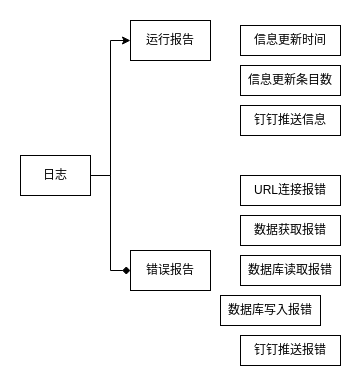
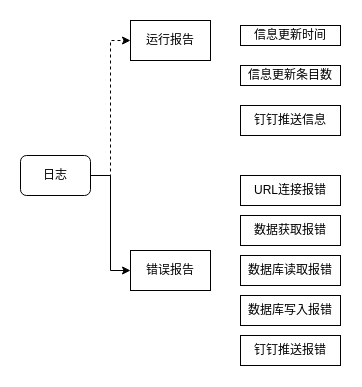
  <mxCell id="0" />
  <mxCell id="1" parent="0" />
- <mxCell id="2" style="edgeStyle=orthogonalEdgeStyle;rounded=0;orthogonalLoop=1;jettySize=auto;html=1;entryX=0;entryY=0.5;entryDx=0;entryDy=0;" edge="1" parent="1" source="4" target="5"><mxGeometry relative="1" as="geometry" /></mxCell>
- <mxCell id="3" style="edgeStyle=orthogonalEdgeStyle;rounded=0;orthogonalLoop=1;jettySize=auto;html=1;entryX=0;entryY=0.5;entryDx=0;entryDy=0;endArrow=diamond;" edge="1" parent="1" source="4" target="6"><mxGeometry relative="1" as="geometry" /></mxCell>
- <mxCell id="4" value="日志" style="rounded=0;whiteSpace=wrap;html=1;" vertex="1" parent="1"><mxGeometry x="20" y="155" width="70" height="40" as="geometry" /></mxCell>
+ <mxCell id="2" style="edgeStyle=orthogonalEdgeStyle;rounded=0;orthogonalLoop=1;jettySize=auto;html=1;entryX=0;entryY=0.5;entryDx=0;entryDy=0;dashed=1;" edge="1" parent="1" source="4" target="5"><mxGeometry relative="1" as="geometry" /></mxCell>
+ <mxCell id="3" style="edgeStyle=orthogonalEdgeStyle;rounded=0;orthogonalLoop=1;jettySize=auto;html=1;entryX=0;entryY=0.5;entryDx=0;entryDy=0;" edge="1" parent="1" source="4" target="6"><mxGeometry relative="1" as="geometry" /></mxCell>
+ <mxCell id="4" value="日志" style="whiteSpace=wrap;html=1;rounded=1;" vertex="1" parent="1"><mxGeometry x="20" y="155" width="70" height="40" as="geometry" /></mxCell>
  <mxCell id="5" value="运行报告" style="rounded=0;whiteSpace=wrap;html=1;" vertex="1" parent="1"><mxGeometry x="130" y="20" width="80" height="40" as="geometry" /></mxCell>
  <mxCell id="6" value="错误报告" style="rounded=0;whiteSpace=wrap;html=1;" vertex="1" parent="1"><mxGeometry x="130" y="250" width="80" height="40" as="geometry" /></mxCell>
- <mxCell id="7" value="信息更新时间" style="rounded=0;whiteSpace=wrap;html=1;" vertex="1" parent="1"><mxGeometry x="240" y="25" width="100" height="30" as="geometry" /></mxCell>
- <mxCell id="8" value="信息更新条目数" style="rounded=0;whiteSpace=wrap;html=1;" vertex="1" parent="1"><mxGeometry x="240" y="65" width="100" height="30" as="geometry" /></mxCell>
- <mxCell id="9" value="数据库写入报错" style="rounded=0;whiteSpace=wrap;html=1;" vertex="1" parent="1"><mxGeometry x="220" y="295" width="100" height="30" as="geometry" /></mxCell>
+ <mxCell id="7" value="信息更新时间" style="rounded=0;whiteSpace=wrap;html=1;" vertex="1" parent="1"><mxGeometry x="240" y="25" width="100" height="20" as="geometry" /></mxCell>
+ <mxCell id="8" value="信息更新条目数" style="rounded=0;whiteSpace=wrap;html=1;" vertex="1" parent="1"><mxGeometry x="240" y="65" width="100" height="20" as="geometry" /></mxCell>
+ <mxCell id="9" value="数据库写入报错" style="rounded=0;whiteSpace=wrap;html=1;" vertex="1" parent="1"><mxGeometry x="240" y="295" width="100" height="30" as="geometry" /></mxCell>
  <mxCell id="10" value="数据库读取报错" style="rounded=0;whiteSpace=wrap;html=1;" vertex="1" parent="1"><mxGeometry x="240" y="255" width="100" height="30" as="geometry" /></mxCell>
  <mxCell id="11" value="URL连接报错" style="rounded=0;whiteSpace=wrap;html=1;" vertex="1" parent="1"><mxGeometry x="240" y="175" width="100" height="30" as="geometry" /></mxCell>
  <mxCell id="12" value="数据获取报错" style="rounded=0;whiteSpace=wrap;html=1;" vertex="1" parent="1"><mxGeometry x="240" y="215" width="100" height="30" as="geometry" /></mxCell>
  <mxCell id="13" value="钉钉推送报错" style="rounded=0;whiteSpace=wrap;html=1;" vertex="1" parent="1"><mxGeometry x="240" y="335" width="100" height="30" as="geometry" /></mxCell>
  <mxCell id="14" value="钉钉推送信息" style="rounded=0;whiteSpace=wrap;html=1;" vertex="1" parent="1"><mxGeometry x="240" y="105" width="100" height="30" as="geometry" /></mxCell>
